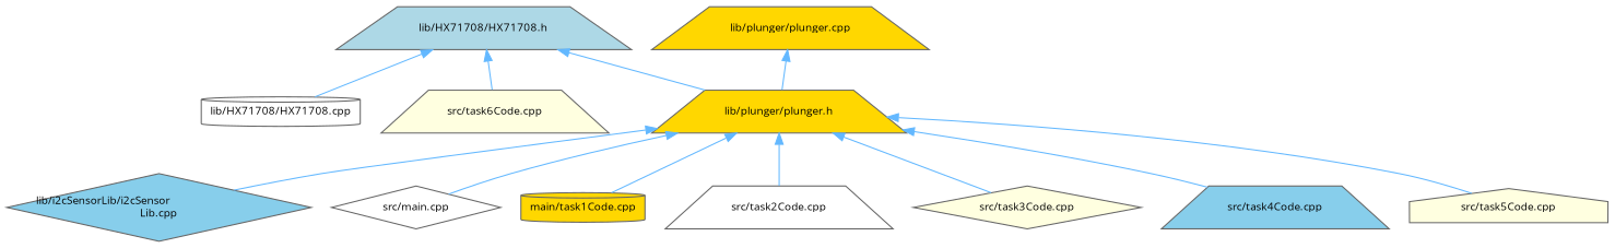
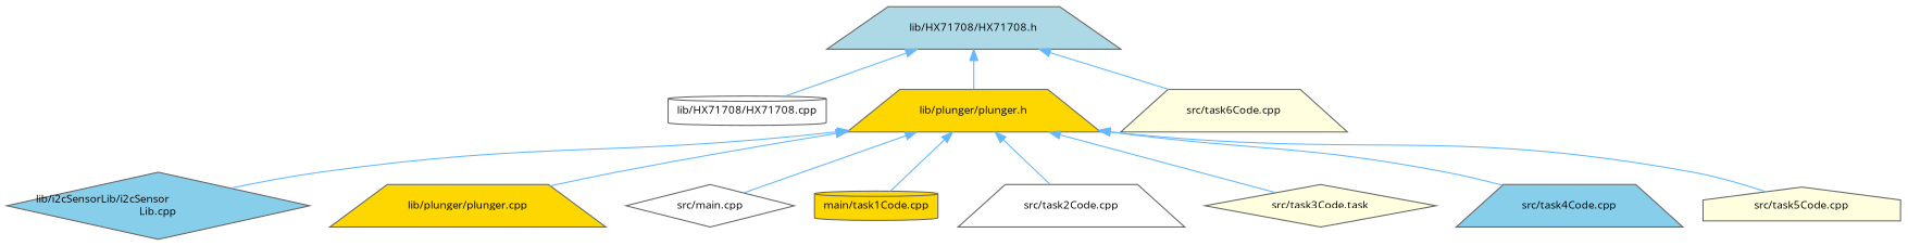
  digraph {
    fontname="Open Sans"
    node [color=grey40 fillcolor=white fontname="Open Sans" fontsize=10 shape=trapezium style=filled]
    edge [color=steelblue1 dir=back fontname="Open Sans" fontsize=10 labelfontname=Helvetica labelfontsize=10 style=solid]
    n1 [color=gray40 fillcolor=lightblue fontcolor=black height=0.2 label="lib/HX71708/HX71708.h" width=0.4]
    n2 [height=0.2 label="lib/HX71708/HX71708.cpp" shape=cylinder width=0.4]
    n3 [fillcolor=gold height=0.2 label="lib/plunger/plunger.h" width=0.4]
    n4 [fillcolor=lightyellow height=0.2 label="src/task6Code.cpp" width=0.4]
    n5 [fillcolor=skyblue height=0.2 label="lib/i2cSensorLib/i2cSensor\lLib.cpp" shape=diamond width=0.4]
    n6 [fillcolor=gold height=0.2 label="lib/plunger/plunger.cpp" width=0.4]
    n7 [height=0.2 label="src/main.cpp" shape=diamond width=0.4]
    n8 [fillcolor=gold height=0.2 label="main/task1Code.cpp" shape=cylinder width=0.4]
    n9 [height=0.2 label="src/task2Code.cpp" width=0.4]
-   n10 [fillcolor=lightyellow height=0.2 label="src/task3Code.cpp" shape=diamond width=0.4]
+   n10 [fillcolor=lightyellow height=0.2 label="src/task3Code.task" shape=diamond width=0.4]
    n11 [fillcolor=skyblue height=0.2 label="src/task4Code.cpp" width=0.4]
    n12 [fillcolor=lightyellow height=0.2 label="src/task5Code.cpp" shape=house width=0.4]
    n1 -> n2
    n1 -> n3
    n1 -> n4
    n3 -> n5
-   n6 -> n3
+   n3 -> n6
    n3 -> n7
    n3 -> n8
    n3 -> n9
    n3 -> n10
    n3 -> n11
    n3 -> n12
  }
